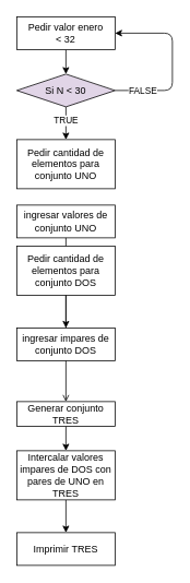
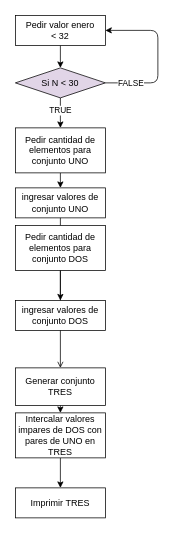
  <mxCell id="0" />
  <mxCell id="1" parent="0" />
  <mxCell id="2" value="" style="edgeStyle=none;html=1;" parent="1" source="3" target="8" edge="1"><mxGeometry relative="1" as="geometry" /></mxCell>
  <mxCell id="3" value="Pedir valor enero&lt;div&gt;&amp;lt; 32&lt;/div&gt;" style="whiteSpace=wrap;html=1;" parent="1" vertex="1"><mxGeometry x="20" y="20" width="120" height="40" as="geometry" /></mxCell>
  <mxCell id="4" value="" style="edgeStyle=none;html=1;entryX=1;entryY=0.5;entryDx=0;entryDy=0;" parent="1" source="8" target="3" edge="1"><mxGeometry relative="1" as="geometry"><mxPoint x="240" y="110" as="targetPoint" /><Array as="points"><mxPoint x="210" y="110" /><mxPoint x="210" y="40" /></Array></mxGeometry></mxCell>
  <mxCell id="5" value="FALSE" style="edgeLabel;html=1;align=center;verticalAlign=middle;resizable=0;points=[];" parent="4" vertex="1" connectable="0"><mxGeometry x="-0.686" y="1" relative="1" as="geometry"><mxPoint as="offset" /></mxGeometry></mxCell>
  <mxCell id="6" value="" style="edgeStyle=none;html=1;" parent="1" source="8" target="10" edge="1"><mxGeometry relative="1" as="geometry" /></mxCell>
  <mxCell id="7" value="TRUE" style="edgeLabel;html=1;align=center;verticalAlign=middle;resizable=0;points=[];" parent="6" vertex="1" connectable="0"><mxGeometry x="-0.2" y="-1" relative="1" as="geometry"><mxPoint as="offset" /></mxGeometry></mxCell>
  <mxCell id="8" value="Si N &amp;lt; 30" style="rhombus;whiteSpace=wrap;html=1;fillColor=#e1d5e7;" parent="1" vertex="1"><mxGeometry x="20" y="90" width="120" height="40" as="geometry" /></mxCell>
+ <mxCell id="9" value="" style="edgeStyle=none;html=1;" parent="1" source="10" target="11" edge="1"><mxGeometry relative="1" as="geometry" /></mxCell>
  <mxCell id="10" value="Pedir cantidad de elementos para conjunto UNO" style="whiteSpace=wrap;html=1;" parent="1" vertex="1"><mxGeometry x="20" y="170" width="120" height="60" as="geometry" /></mxCell>
  <mxCell id="11" value="ingresar valores de conjunto UNO" style="whiteSpace=wrap;html=1;" parent="1" vertex="1"><mxGeometry x="20" y="250" width="120" height="40" as="geometry" /></mxCell>
  <mxCell id="12" value="" style="edgeStyle=none;html=1;endArrow=open;" parent="1" source="11" target="14" edge="1"><mxGeometry relative="1" as="geometry"><mxPoint x="80" y="330" as="sourcePoint" /><mxPoint x="80" y="420" as="targetPoint" /></mxGeometry></mxCell>
  <mxCell id="13" value="" style="edgeStyle=none;html=1;" edge="1" parent="1" source="14" target="19"><mxGeometry relative="1" as="geometry" /></mxCell>
- <mxCell id="14" value="Generar conjunto TRES" style="whiteSpace=wrap;html=1;" parent="1" vertex="1"><mxGeometry x="20" y="490" width="120" height="30" as="geometry" /></mxCell>
+ <mxCell id="14" value="Generar conjunto TRES" style="whiteSpace=wrap;html=1;" parent="1" vertex="1"><mxGeometry x="20" y="490" width="120" height="50" as="geometry" /></mxCell>
  <mxCell id="15" value="" style="edgeStyle=none;html=1;" edge="1" parent="1" source="16" target="17"><mxGeometry relative="1" as="geometry" /></mxCell>
  <mxCell id="16" value="Pedir cantidad de elementos para conjunto DOS" style="whiteSpace=wrap;html=1;" vertex="1" parent="1"><mxGeometry x="20" y="300" width="120" height="60" as="geometry" /></mxCell>
- <mxCell id="17" value="ingresar impares de conjunto DOS" style="whiteSpace=wrap;html=1;" vertex="1" parent="1"><mxGeometry x="20" y="400" width="120" height="40" as="geometry" /></mxCell>
+ <mxCell id="17" value="ingresar valores de conjunto DOS" style="whiteSpace=wrap;html=1;" vertex="1" parent="1"><mxGeometry x="20" y="400" width="120" height="40" as="geometry" /></mxCell>
  <mxCell id="18" value="" style="edgeStyle=none;html=1;" edge="1" parent="1" source="19" target="20"><mxGeometry relative="1" as="geometry" /></mxCell>
  <mxCell id="19" value="Intercalar valores impares de DOS con pares de UNO en TRES" style="whiteSpace=wrap;html=1;" vertex="1" parent="1"><mxGeometry x="20" y="550" width="120" height="60" as="geometry" /></mxCell>
  <mxCell id="20" value="Imprimir TRES" style="whiteSpace=wrap;html=1;" vertex="1" parent="1"><mxGeometry x="20" y="650" width="120" height="40" as="geometry" /></mxCell>
